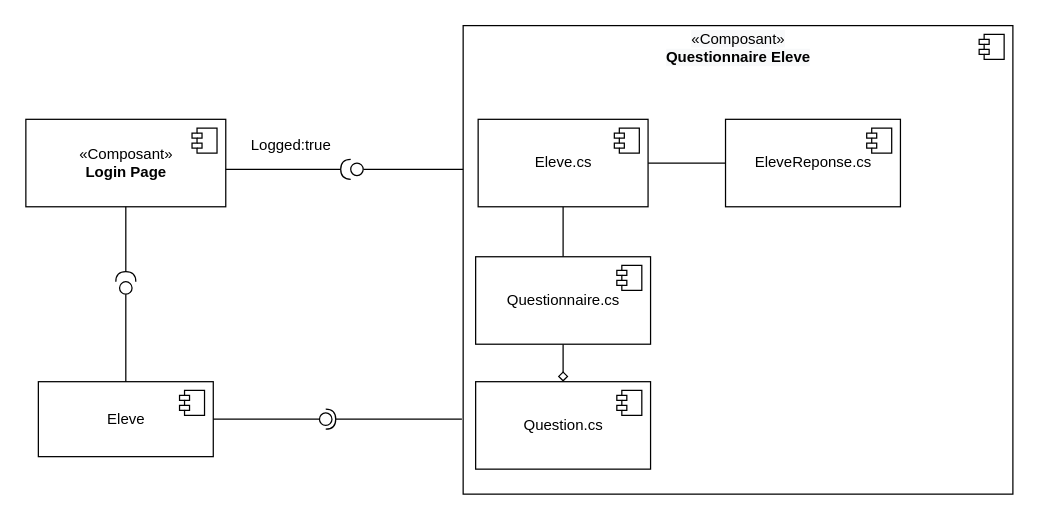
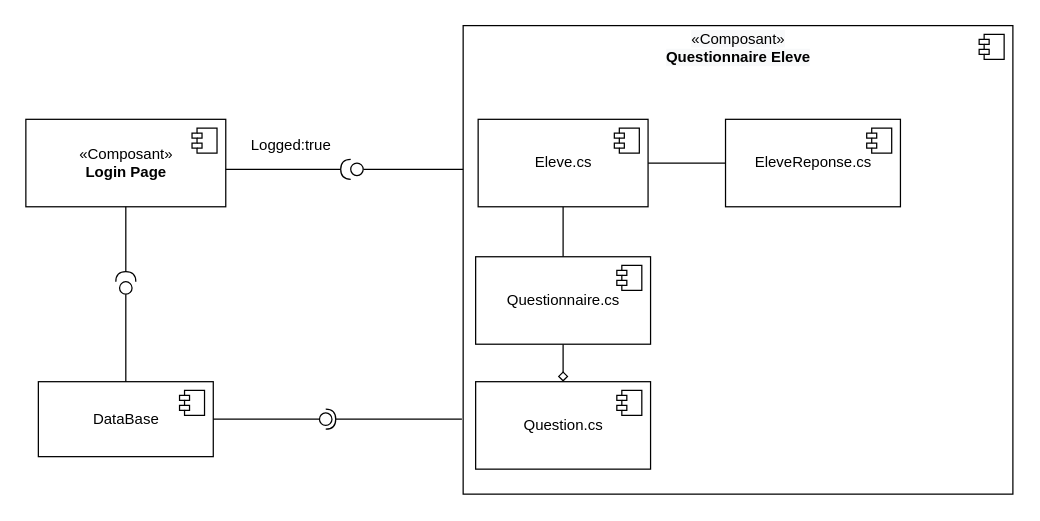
  <mxCell id="0" />
  <mxCell id="1" parent="0" />
  <mxCell id="2" value="&lt;br&gt;&lt;span style=&quot;color: rgb(0, 0, 0); font-family: Helvetica; font-size: 12px; font-style: normal; font-variant-ligatures: normal; font-variant-caps: normal; font-weight: 400; letter-spacing: normal; orphans: 2; text-align: center; text-indent: 0px; text-transform: none; widows: 2; word-spacing: 0px; -webkit-text-stroke-width: 0px; background-color: rgb(248, 249, 250); text-decoration-thickness: initial; text-decoration-style: initial; text-decoration-color: initial; float: none; display: inline !important;&quot;&gt;«Composant»&lt;/span&gt;&lt;br style=&quot;color: rgb(0, 0, 0); font-family: Helvetica; font-size: 12px; font-style: normal; font-variant-ligatures: normal; font-variant-caps: normal; font-weight: 400; letter-spacing: normal; orphans: 2; text-align: center; text-indent: 0px; text-transform: none; widows: 2; word-spacing: 0px; -webkit-text-stroke-width: 0px; background-color: rgb(248, 249, 250); text-decoration-thickness: initial; text-decoration-style: initial; text-decoration-color: initial;&quot;&gt;&lt;b style=&quot;color: rgb(0, 0, 0); font-family: Helvetica; font-size: 12px; font-style: normal; font-variant-ligatures: normal; font-variant-caps: normal; letter-spacing: normal; orphans: 2; text-align: center; text-indent: 0px; text-transform: none; widows: 2; word-spacing: 0px; -webkit-text-stroke-width: 0px; background-color: rgb(248, 249, 250); text-decoration-thickness: initial; text-decoration-style: initial; text-decoration-color: initial;&quot;&gt;Questionnaire Eleve&lt;/b&gt;&lt;br&gt;" style="html=1;dropTarget=0;spacingTop=-354;" vertex="1" parent="1"><mxGeometry x="370" y="20" width="440" height="375" as="geometry" /></mxCell>
  <mxCell id="3" value="" style="shape=module;jettyWidth=8;jettyHeight=4;" vertex="1" parent="2"><mxGeometry x="1" width="20" height="20" relative="1" as="geometry"><mxPoint x="-27" y="7" as="offset" /></mxGeometry></mxCell>
  <mxCell id="4" value="«Composant»&lt;br&gt;&lt;b&gt;Login Page&lt;/b&gt;" style="html=1;dropTarget=0;" vertex="1" parent="1"><mxGeometry x="20" y="95" width="160" height="70" as="geometry" /></mxCell>
  <mxCell id="5" value="" style="shape=module;jettyWidth=8;jettyHeight=4;" vertex="1" parent="4"><mxGeometry x="1" width="20" height="20" relative="1" as="geometry"><mxPoint x="-27" y="7" as="offset" /></mxGeometry></mxCell>
  <mxCell id="6" value="Logged:true" style="text;html=1;align=center;verticalAlign=middle;resizable=0;points=[];autosize=1;strokeColor=none;fillColor=none;" vertex="1" parent="1"><mxGeometry x="192" y="106" width="80" height="20" as="geometry" /></mxCell>
  <mxCell id="7" style="edgeStyle=orthogonalEdgeStyle;rounded=0;orthogonalLoop=1;jettySize=auto;html=1;entryX=0.5;entryY=0;entryDx=0;entryDy=0;endArrow=none;endFill=0;" edge="1" parent="1" source="9" target="14"><mxGeometry relative="1" as="geometry" /></mxCell>
  <mxCell id="8" style="edgeStyle=orthogonalEdgeStyle;rounded=0;orthogonalLoop=1;jettySize=auto;html=1;exitX=1;exitY=0.5;exitDx=0;exitDy=0;entryX=0;entryY=0.5;entryDx=0;entryDy=0;endArrow=none;endFill=0;" edge="1" parent="1" source="9" target="18"><mxGeometry relative="1" as="geometry" /></mxCell>
  <mxCell id="9" value="Eleve.cs" style="html=1;dropTarget=0;" vertex="1" parent="1"><mxGeometry x="382" y="95" width="136" height="70" as="geometry" /></mxCell>
  <mxCell id="10" value="" style="shape=module;jettyWidth=8;jettyHeight=4;" vertex="1" parent="9"><mxGeometry x="1" width="20" height="20" relative="1" as="geometry"><mxPoint x="-27" y="7" as="offset" /></mxGeometry></mxCell>
- <mxCell id="11" value="Eleve" style="html=1;dropTarget=0;" vertex="1" parent="1"><mxGeometry x="30" y="305" width="140" height="60" as="geometry" /></mxCell>
+ <mxCell id="11" value="DataBase" style="html=1;dropTarget=0;" vertex="1" parent="1"><mxGeometry x="30" y="305" width="140" height="60" as="geometry" /></mxCell>
  <mxCell id="12" value="" style="shape=module;jettyWidth=8;jettyHeight=4;" vertex="1" parent="11"><mxGeometry x="1" width="20" height="20" relative="1" as="geometry"><mxPoint x="-27" y="7" as="offset" /></mxGeometry></mxCell>
  <mxCell id="13" style="edgeStyle=orthogonalEdgeStyle;rounded=0;orthogonalLoop=1;jettySize=auto;html=1;entryX=0.5;entryY=0;entryDx=0;entryDy=0;endArrow=diamond;endFill=0;" edge="1" parent="1" source="14" target="16"><mxGeometry relative="1" as="geometry" /></mxCell>
  <mxCell id="14" value="Questionnaire.cs" style="html=1;dropTarget=0;" vertex="1" parent="1"><mxGeometry x="380" y="205" width="140" height="70" as="geometry" /></mxCell>
  <mxCell id="15" value="" style="shape=module;jettyWidth=8;jettyHeight=4;" vertex="1" parent="14"><mxGeometry x="1" width="20" height="20" relative="1" as="geometry"><mxPoint x="-27" y="7" as="offset" /></mxGeometry></mxCell>
  <mxCell id="16" value="Question.cs" style="html=1;dropTarget=0;" vertex="1" parent="1"><mxGeometry x="380" y="305" width="140" height="70" as="geometry" /></mxCell>
  <mxCell id="17" value="" style="shape=module;jettyWidth=8;jettyHeight=4;" vertex="1" parent="16"><mxGeometry x="1" width="20" height="20" relative="1" as="geometry"><mxPoint x="-27" y="7" as="offset" /></mxGeometry></mxCell>
  <mxCell id="18" value="EleveReponse.cs" style="html=1;dropTarget=0;" vertex="1" parent="1"><mxGeometry x="580" y="95" width="140" height="70" as="geometry" /></mxCell>
  <mxCell id="19" value="" style="shape=module;jettyWidth=8;jettyHeight=4;" vertex="1" parent="18"><mxGeometry x="1" width="20" height="20" relative="1" as="geometry"><mxPoint x="-27" y="7" as="offset" /></mxGeometry></mxCell>
  <mxCell id="20" value="" style="rounded=0;orthogonalLoop=1;jettySize=auto;html=1;endArrow=none;endFill=0;sketch=0;sourcePerimeterSpacing=0;targetPerimeterSpacing=0;exitX=0.5;exitY=0;exitDx=0;exitDy=0;" edge="1" parent="1" source="11"><mxGeometry relative="1" as="geometry"><mxPoint x="190" y="220" as="sourcePoint" /><mxPoint x="100" y="235" as="targetPoint" /></mxGeometry></mxCell>
  <mxCell id="21" value="" style="rounded=0;orthogonalLoop=1;jettySize=auto;html=1;endArrow=halfCircle;endFill=0;endSize=6;strokeWidth=1;sketch=0;exitX=0.5;exitY=1;exitDx=0;exitDy=0;" edge="1" parent="1" source="4"><mxGeometry relative="1" as="geometry"><mxPoint x="170" y="215" as="sourcePoint" /><mxPoint x="100" y="225" as="targetPoint" /></mxGeometry></mxCell>
  <mxCell id="22" value="" style="ellipse;whiteSpace=wrap;html=1;align=center;aspect=fixed;resizable=0;points=[];outlineConnect=0;sketch=0;" vertex="1" parent="1"><mxGeometry x="95" y="225" width="10" height="10" as="geometry" /></mxCell>
  <mxCell id="23" value="" style="rounded=0;orthogonalLoop=1;jettySize=auto;html=1;endArrow=none;endFill=0;sketch=0;sourcePerimeterSpacing=0;targetPerimeterSpacing=0;exitX=0;exitY=0.25;exitDx=0;exitDy=0;" edge="1" parent="1"><mxGeometry relative="1" as="geometry"><mxPoint x="370" y="135" as="sourcePoint" /><mxPoint x="290" y="135" as="targetPoint" /></mxGeometry></mxCell>
  <mxCell id="24" value="" style="rounded=0;orthogonalLoop=1;jettySize=auto;html=1;endArrow=halfCircle;endFill=0;endSize=6;strokeWidth=1;sketch=0;exitX=1;exitY=0.5;exitDx=0;exitDy=0;" edge="1" parent="1"><mxGeometry relative="1" as="geometry"><mxPoint x="180" y="135" as="sourcePoint" /><mxPoint x="280" y="135" as="targetPoint" /></mxGeometry></mxCell>
  <mxCell id="25" value="" style="ellipse;whiteSpace=wrap;html=1;align=center;aspect=fixed;resizable=0;points=[];outlineConnect=0;sketch=0;" vertex="1" parent="1"><mxGeometry x="280" y="130" width="10" height="10" as="geometry" /></mxCell>
  <mxCell id="26" value="" style="rounded=0;orthogonalLoop=1;jettySize=auto;html=1;endArrow=none;endFill=0;sketch=0;sourcePerimeterSpacing=0;targetPerimeterSpacing=0;exitX=1;exitY=0.5;exitDx=0;exitDy=0;" edge="1" target="28" parent="1" source="11"><mxGeometry relative="1" as="geometry"><mxPoint x="240" y="340" as="sourcePoint" /></mxGeometry></mxCell>
  <mxCell id="27" value="" style="rounded=0;orthogonalLoop=1;jettySize=auto;html=1;endArrow=halfCircle;endFill=0;entryX=0.5;entryY=0.5;endSize=6;strokeWidth=1;sketch=0;" edge="1" target="28" parent="1"><mxGeometry relative="1" as="geometry"><mxPoint x="369" y="335" as="sourcePoint" /></mxGeometry></mxCell>
  <mxCell id="28" value="" style="ellipse;whiteSpace=wrap;html=1;align=center;aspect=fixed;resizable=0;points=[];outlineConnect=0;sketch=0;" vertex="1" parent="1"><mxGeometry x="255" y="330" width="10" height="10" as="geometry" /></mxCell>
